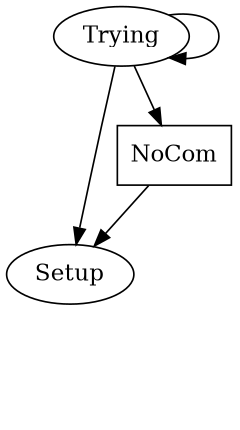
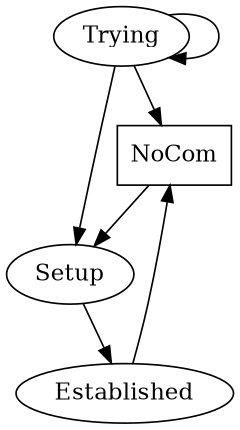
  digraph {
    NoCom [shape=box]
    Setup
    Trying
+   Established
    NoCom -> Setup
+   Setup -> Established
    Trying -> NoCom
    Trying -> Setup
    Trying -> Trying
+   Established -> NoCom
  }
